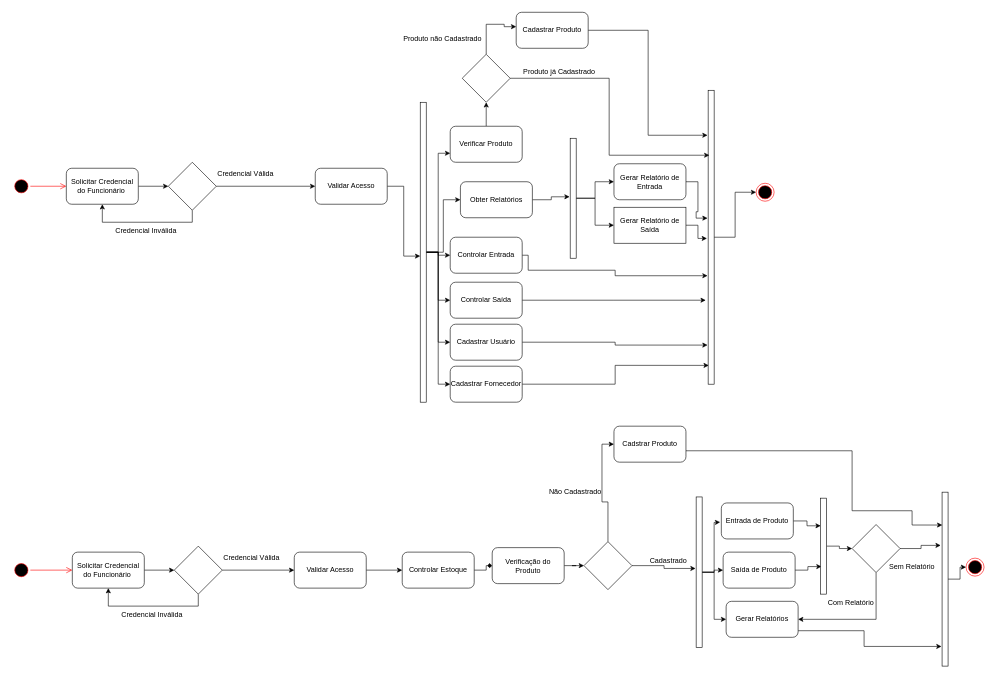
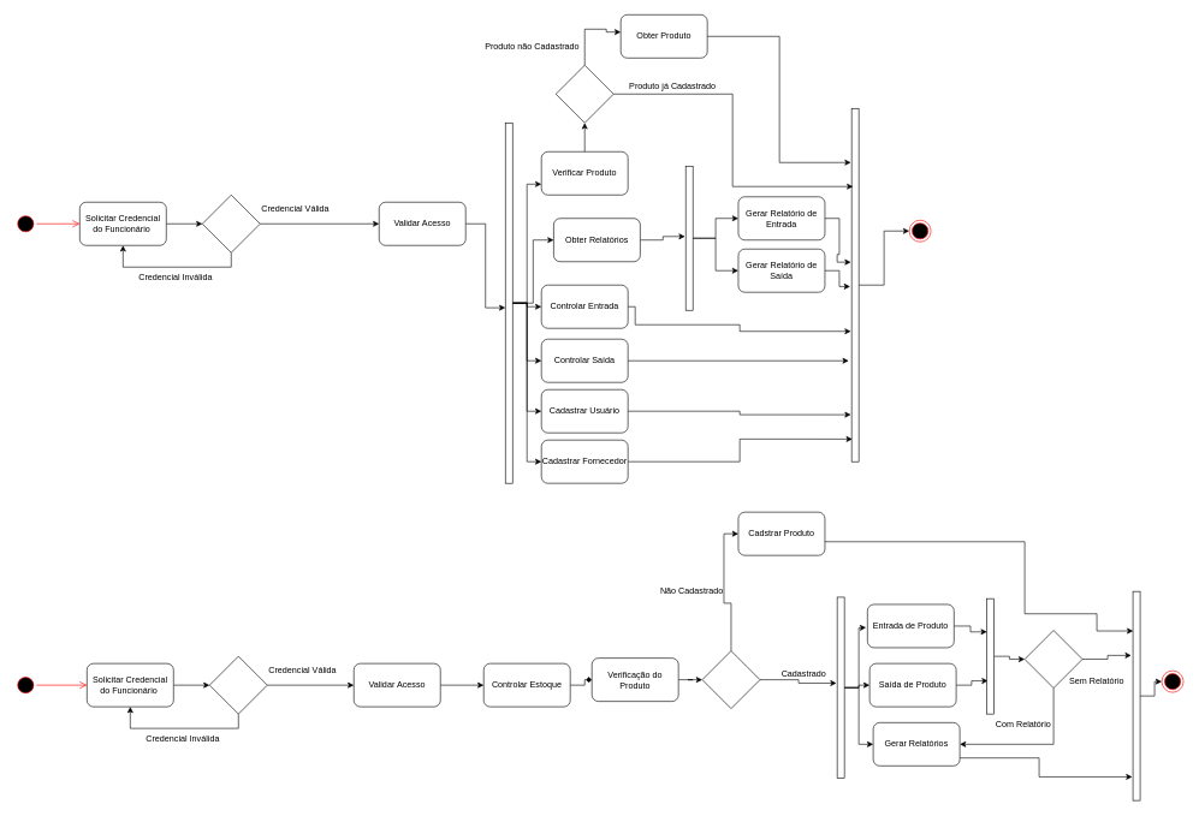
  <mxCell id="0" />
  <mxCell id="1" parent="0" />
  <mxCell id="2" value="" style="ellipse;html=1;shape=startState;fillColor=#000000;strokeColor=#ff0000;" parent="1" vertex="1"><mxGeometry x="20" y="295" width="30" height="30" as="geometry" /></mxCell>
  <mxCell id="3" value="" style="edgeStyle=orthogonalEdgeStyle;html=1;verticalAlign=bottom;endArrow=open;endSize=8;strokeColor=#ff0000;entryX=0;entryY=0.5;entryDx=0;entryDy=0;exitX=1;exitY=0.5;exitDx=0;exitDy=0;" parent="1" source="2" target="5" edge="1"><mxGeometry relative="1" as="geometry"><mxPoint x="100" y="310" as="targetPoint" /></mxGeometry></mxCell>
  <mxCell id="4" value="" style="edgeStyle=orthogonalEdgeStyle;rounded=0;orthogonalLoop=1;jettySize=auto;html=1;" parent="1" source="5" target="10" edge="1"><mxGeometry relative="1" as="geometry" /></mxCell>
  <mxCell id="5" value="Solicitar Credencial do Funcionário&amp;nbsp;" style="rounded=1;whiteSpace=wrap;html=1;" parent="1" vertex="1"><mxGeometry x="110" y="280" width="120" height="60" as="geometry" /></mxCell>
  <mxCell id="6" value="" style="edgeStyle=orthogonalEdgeStyle;rounded=0;orthogonalLoop=1;jettySize=auto;html=1;entryX=0;entryY=0.513;entryDx=0;entryDy=0;entryPerimeter=0;" parent="1" source="7" target="21" edge="1"><mxGeometry relative="1" as="geometry"><mxPoint x="725" y="310" as="targetPoint" /></mxGeometry></mxCell>
  <mxCell id="7" value="Validar Acesso" style="rounded=1;whiteSpace=wrap;html=1;" parent="1" vertex="1"><mxGeometry x="525" y="280" width="120" height="60" as="geometry" /></mxCell>
  <mxCell id="8" value="" style="edgeStyle=orthogonalEdgeStyle;rounded=0;orthogonalLoop=1;jettySize=auto;html=1;" parent="1" source="10" target="7" edge="1"><mxGeometry relative="1" as="geometry" /></mxCell>
  <mxCell id="9" style="edgeStyle=orthogonalEdgeStyle;rounded=0;orthogonalLoop=1;jettySize=auto;html=1;exitX=0.5;exitY=1;exitDx=0;exitDy=0;entryX=0.5;entryY=1;entryDx=0;entryDy=0;" parent="1" source="10" target="5" edge="1"><mxGeometry relative="1" as="geometry" /></mxCell>
  <mxCell id="10" value="" style="rhombus;whiteSpace=wrap;html=1;" parent="1" vertex="1"><mxGeometry x="280" y="270" width="80" height="80" as="geometry" /></mxCell>
  <mxCell id="11" value="Credencial Válida" style="text;html=1;resizable=0;points=[];autosize=1;align=left;verticalAlign=top;spacingTop=-4;" parent="1" vertex="1"><mxGeometry x="360" y="280" width="110" height="20" as="geometry" /></mxCell>
  <mxCell id="12" value="Credencial Inválida" style="text;html=1;resizable=0;points=[];autosize=1;align=left;verticalAlign=top;spacingTop=-4;" parent="1" vertex="1"><mxGeometry x="190" y="375" width="120" height="20" as="geometry" /></mxCell>
  <mxCell id="13" style="edgeStyle=orthogonalEdgeStyle;rounded=0;orthogonalLoop=1;jettySize=auto;html=1;entryX=0.5;entryY=1;entryDx=0;entryDy=0;" parent="1" source="14" target="37" edge="1"><mxGeometry relative="1" as="geometry" /></mxCell>
  <mxCell id="14" value="Verificar Produto" style="rounded=1;whiteSpace=wrap;html=1;" parent="1" vertex="1"><mxGeometry x="750" y="210" width="120" height="60" as="geometry" /></mxCell>
  <mxCell id="15" style="edgeStyle=orthogonalEdgeStyle;rounded=0;orthogonalLoop=1;jettySize=auto;html=1;entryX=0;entryY=0.75;entryDx=0;entryDy=0;" parent="1" source="21" target="14" edge="1"><mxGeometry relative="1" as="geometry" /></mxCell>
  <mxCell id="16" style="edgeStyle=orthogonalEdgeStyle;rounded=0;orthogonalLoop=1;jettySize=auto;html=1;entryX=0;entryY=0.5;entryDx=0;entryDy=0;" parent="1" source="21" target="23" edge="1"><mxGeometry relative="1" as="geometry" /></mxCell>
  <mxCell id="17" style="edgeStyle=orthogonalEdgeStyle;rounded=0;orthogonalLoop=1;jettySize=auto;html=1;entryX=0;entryY=0.5;entryDx=0;entryDy=0;" parent="1" source="21" target="25" edge="1"><mxGeometry relative="1" as="geometry" /></mxCell>
  <mxCell id="18" style="edgeStyle=orthogonalEdgeStyle;rounded=0;orthogonalLoop=1;jettySize=auto;html=1;entryX=0;entryY=0.5;entryDx=0;entryDy=0;" parent="1" source="21" target="79" edge="1"><mxGeometry relative="1" as="geometry" /></mxCell>
  <mxCell id="19" style="edgeStyle=orthogonalEdgeStyle;rounded=0;orthogonalLoop=1;jettySize=auto;html=1;entryX=0;entryY=0.5;entryDx=0;entryDy=0;" parent="1" source="21" target="88" edge="1"><mxGeometry relative="1" as="geometry" /></mxCell>
  <mxCell id="20" style="edgeStyle=orthogonalEdgeStyle;rounded=0;orthogonalLoop=1;jettySize=auto;html=1;entryX=0;entryY=0.5;entryDx=0;entryDy=0;" parent="1" source="21" target="90" edge="1"><mxGeometry relative="1" as="geometry" /></mxCell>
  <mxCell id="21" value="" style="html=1;points=[];perimeter=orthogonalPerimeter;" parent="1" vertex="1"><mxGeometry x="700" y="170" width="10" height="500" as="geometry" /></mxCell>
  <mxCell id="22" style="edgeStyle=orthogonalEdgeStyle;rounded=0;orthogonalLoop=1;jettySize=auto;html=1;exitX=1;exitY=0.5;exitDx=0;exitDy=0;entryX=-0.1;entryY=0.488;entryDx=0;entryDy=0;entryPerimeter=0;" parent="1" source="23" target="28" edge="1"><mxGeometry relative="1" as="geometry" /></mxCell>
  <mxCell id="23" value="Obter Relatórios" style="rounded=1;whiteSpace=wrap;html=1;" parent="1" vertex="1"><mxGeometry x="767" y="302.5" width="120" height="60" as="geometry" /></mxCell>
  <mxCell id="24" style="edgeStyle=orthogonalEdgeStyle;rounded=0;orthogonalLoop=1;jettySize=auto;html=1;entryX=-0.1;entryY=0.631;entryDx=0;entryDy=0;entryPerimeter=0;exitX=1;exitY=0.5;exitDx=0;exitDy=0;" parent="1" source="25" target="34" edge="1"><mxGeometry relative="1" as="geometry"><mxPoint x="880" y="425" as="sourcePoint" /><Array as="points"><mxPoint x="880" y="425" /><mxPoint x="880" y="450" /><mxPoint x="1025" y="450" /><mxPoint x="1025" y="459" /></Array></mxGeometry></mxCell>
  <mxCell id="25" value="Controlar Entrada" style="rounded=1;whiteSpace=wrap;html=1;" parent="1" vertex="1"><mxGeometry x="750" y="395" width="120" height="60" as="geometry" /></mxCell>
  <mxCell id="26" style="edgeStyle=orthogonalEdgeStyle;rounded=0;orthogonalLoop=1;jettySize=auto;html=1;entryX=0;entryY=0.5;entryDx=0;entryDy=0;" parent="1" source="28" target="30" edge="1"><mxGeometry relative="1" as="geometry" /></mxCell>
  <mxCell id="27" style="edgeStyle=orthogonalEdgeStyle;rounded=0;orthogonalLoop=1;jettySize=auto;html=1;entryX=0;entryY=0.5;entryDx=0;entryDy=0;" parent="1" source="28" target="32" edge="1"><mxGeometry relative="1" as="geometry" /></mxCell>
  <mxCell id="28" value="" style="html=1;points=[];perimeter=orthogonalPerimeter;" parent="1" vertex="1"><mxGeometry x="950" y="230" width="10" height="200" as="geometry" /></mxCell>
  <mxCell id="29" style="edgeStyle=orthogonalEdgeStyle;rounded=0;orthogonalLoop=1;jettySize=auto;html=1;entryX=-0.1;entryY=0.435;entryDx=0;entryDy=0;entryPerimeter=0;" parent="1" source="30" target="34" edge="1"><mxGeometry relative="1" as="geometry" /></mxCell>
  <mxCell id="30" value="Gerar Relatório de Entrada" style="rounded=1;whiteSpace=wrap;html=1;" parent="1" vertex="1"><mxGeometry x="1023" y="272.5" width="120" height="60" as="geometry" /></mxCell>
  <mxCell id="31" value="" style="edgeStyle=orthogonalEdgeStyle;rounded=0;orthogonalLoop=1;jettySize=auto;html=1;entryX=-0.2;entryY=0.504;entryDx=0;entryDy=0;entryPerimeter=0;" parent="1" source="32" target="34" edge="1"><mxGeometry relative="1" as="geometry"><mxPoint x="1223" y="375" as="targetPoint" /></mxGeometry></mxCell>
- <mxCell id="32" value="Gerar Relatório de Saída" style="whiteSpace=wrap;html=1;rounded=0;" parent="1" vertex="1"><mxGeometry x="1023" y="345" width="120" height="60" as="geometry" /></mxCell>
+ <mxCell id="32" value="Gerar Relatório de Saída" style="rounded=1;whiteSpace=wrap;html=1;" parent="1" vertex="1"><mxGeometry x="1023" y="345" width="120" height="60" as="geometry" /></mxCell>
  <mxCell id="33" style="edgeStyle=orthogonalEdgeStyle;rounded=0;orthogonalLoop=1;jettySize=auto;html=1;entryX=0;entryY=0.5;entryDx=0;entryDy=0;" parent="1" source="34" target="42" edge="1"><mxGeometry relative="1" as="geometry" /></mxCell>
  <mxCell id="34" value="" style="html=1;points=[];perimeter=orthogonalPerimeter;" parent="1" vertex="1"><mxGeometry x="1180" y="150" width="10" height="490" as="geometry" /></mxCell>
  <mxCell id="35" style="edgeStyle=orthogonalEdgeStyle;rounded=0;orthogonalLoop=1;jettySize=auto;html=1;exitX=1;exitY=0.5;exitDx=0;exitDy=0;entryX=0.2;entryY=0.221;entryDx=0;entryDy=0;entryPerimeter=0;" parent="1" source="37" target="34" edge="1"><mxGeometry relative="1" as="geometry" /></mxCell>
  <mxCell id="36" style="edgeStyle=orthogonalEdgeStyle;rounded=0;orthogonalLoop=1;jettySize=auto;html=1;entryX=0;entryY=0.4;entryDx=0;entryDy=0;entryPerimeter=0;" parent="1" source="37" target="39" edge="1"><mxGeometry relative="1" as="geometry"><Array as="points"><mxPoint x="810" y="40" /><mxPoint x="840" y="40" /><mxPoint x="840" y="44" /></Array></mxGeometry></mxCell>
  <mxCell id="37" value="" style="rhombus;whiteSpace=wrap;html=1;" parent="1" vertex="1"><mxGeometry x="770" y="90" width="80" height="80" as="geometry" /></mxCell>
  <mxCell id="38" value="" style="edgeStyle=orthogonalEdgeStyle;rounded=0;orthogonalLoop=1;jettySize=auto;html=1;entryX=-0.1;entryY=0.153;entryDx=0;entryDy=0;entryPerimeter=0;" parent="1" source="39" target="34" edge="1"><mxGeometry relative="1" as="geometry"><mxPoint x="1060" y="50" as="targetPoint" /></mxGeometry></mxCell>
- <mxCell id="39" value="Cadastrar Produto" style="rounded=1;whiteSpace=wrap;html=1;" parent="1" vertex="1"><mxGeometry x="860" y="20" width="120" height="60" as="geometry" /></mxCell>
+ <mxCell id="39" value="Obter Produto" style="rounded=1;whiteSpace=wrap;html=1;" parent="1" vertex="1"><mxGeometry x="860" y="20" width="120" height="60" as="geometry" /></mxCell>
  <mxCell id="40" value="Produto já Cadastrado" style="text;html=1;resizable=0;points=[];autosize=1;align=left;verticalAlign=top;spacingTop=-4;" parent="1" vertex="1"><mxGeometry x="870" y="110" width="140" height="20" as="geometry" /></mxCell>
  <mxCell id="41" value="Produto não Cadastrado" style="text;html=1;resizable=0;points=[];autosize=1;align=left;verticalAlign=top;spacingTop=-4;" parent="1" vertex="1"><mxGeometry x="670" y="55" width="150" height="20" as="geometry" /></mxCell>
  <mxCell id="42" value="" style="ellipse;html=1;shape=endState;fillColor=#000000;strokeColor=#ff0000;" parent="1" vertex="1"><mxGeometry x="1260" y="305" width="30" height="30" as="geometry" /></mxCell>
  <mxCell id="43" value="" style="edgeStyle=orthogonalEdgeStyle;html=1;verticalAlign=bottom;endArrow=open;endSize=8;strokeColor=#ff0000;entryX=0;entryY=0.5;entryDx=0;entryDy=0;exitX=1;exitY=0.5;exitDx=0;exitDy=0;" parent="1" source="53" target="45" edge="1"><mxGeometry relative="1" as="geometry"><mxPoint x="110" y="950" as="targetPoint" /><mxPoint x="60" y="950" as="sourcePoint" /></mxGeometry></mxCell>
  <mxCell id="44" value="" style="edgeStyle=orthogonalEdgeStyle;rounded=0;orthogonalLoop=1;jettySize=auto;html=1;" parent="1" source="45" target="50" edge="1"><mxGeometry relative="1" as="geometry" /></mxCell>
  <mxCell id="45" value="Solicitar Credencial do Funcionário&amp;nbsp;" style="rounded=1;whiteSpace=wrap;html=1;" parent="1" vertex="1"><mxGeometry x="120" y="920" width="120" height="60" as="geometry" /></mxCell>
  <mxCell id="46" value="" style="edgeStyle=orthogonalEdgeStyle;rounded=0;orthogonalLoop=1;jettySize=auto;html=1;" parent="1" source="47" target="55" edge="1"><mxGeometry relative="1" as="geometry" /></mxCell>
  <mxCell id="47" value="Validar Acesso" style="rounded=1;whiteSpace=wrap;html=1;" parent="1" vertex="1"><mxGeometry x="490" y="920" width="120" height="60" as="geometry" /></mxCell>
  <mxCell id="48" value="" style="edgeStyle=orthogonalEdgeStyle;rounded=0;orthogonalLoop=1;jettySize=auto;html=1;" parent="1" source="50" target="47" edge="1"><mxGeometry relative="1" as="geometry" /></mxCell>
  <mxCell id="49" style="edgeStyle=orthogonalEdgeStyle;rounded=0;orthogonalLoop=1;jettySize=auto;html=1;exitX=0.5;exitY=1;exitDx=0;exitDy=0;entryX=0.5;entryY=1;entryDx=0;entryDy=0;" parent="1" source="50" target="45" edge="1"><mxGeometry relative="1" as="geometry" /></mxCell>
  <mxCell id="50" value="" style="rhombus;whiteSpace=wrap;html=1;" parent="1" vertex="1"><mxGeometry x="290" y="910" width="80" height="80" as="geometry" /></mxCell>
  <mxCell id="51" value="Credencial Válida" style="text;html=1;resizable=0;points=[];autosize=1;align=left;verticalAlign=top;spacingTop=-4;" parent="1" vertex="1"><mxGeometry x="370" y="920" width="110" height="20" as="geometry" /></mxCell>
  <mxCell id="52" value="Credencial Inválida" style="text;html=1;resizable=0;points=[];autosize=1;align=left;verticalAlign=top;spacingTop=-4;" parent="1" vertex="1"><mxGeometry x="200" y="1015" width="120" height="20" as="geometry" /></mxCell>
  <mxCell id="53" value="" style="ellipse;html=1;shape=startState;fillColor=#000000;strokeColor=#ff0000;" parent="1" vertex="1"><mxGeometry x="20" y="935" width="30" height="30" as="geometry" /></mxCell>
  <mxCell id="54" value="" style="edgeStyle=orthogonalEdgeStyle;rounded=0;orthogonalLoop=1;jettySize=auto;html=1;endArrow=diamond;" parent="1" source="55" target="57" edge="1"><mxGeometry relative="1" as="geometry" /></mxCell>
  <mxCell id="55" value="Controlar Estoque" style="rounded=1;whiteSpace=wrap;html=1;" parent="1" vertex="1"><mxGeometry x="670" y="920" width="120" height="60" as="geometry" /></mxCell>
  <mxCell id="56" value="" style="edgeStyle=orthogonalEdgeStyle;rounded=0;orthogonalLoop=1;jettySize=auto;html=1;" parent="1" source="57" target="60" edge="1"><mxGeometry relative="1" as="geometry" /></mxCell>
  <mxCell id="57" value="Verificação do Produto" style="rounded=1;whiteSpace=wrap;html=1;" parent="1" vertex="1"><mxGeometry x="820" y="912.5" width="120" height="60" as="geometry" /></mxCell>
  <mxCell id="58" style="edgeStyle=orthogonalEdgeStyle;rounded=0;orthogonalLoop=1;jettySize=auto;html=1;entryX=-0.1;entryY=0.475;entryDx=0;entryDy=0;entryPerimeter=0;" parent="1" source="60" target="66" edge="1"><mxGeometry relative="1" as="geometry" /></mxCell>
  <mxCell id="59" style="edgeStyle=orthogonalEdgeStyle;rounded=0;orthogonalLoop=1;jettySize=auto;html=1;entryX=0;entryY=0.5;entryDx=0;entryDy=0;" parent="1" source="60" target="62" edge="1"><mxGeometry relative="1" as="geometry" /></mxCell>
  <mxCell id="60" value="" style="rhombus;whiteSpace=wrap;html=1;" parent="1" vertex="1"><mxGeometry x="973" y="902.5" width="80" height="80" as="geometry" /></mxCell>
  <mxCell id="61" style="edgeStyle=orthogonalEdgeStyle;rounded=0;orthogonalLoop=1;jettySize=auto;html=1;entryX=0.033;entryY=0.189;entryDx=0;entryDy=0;entryPerimeter=0;" parent="1" source="62" target="84" edge="1"><mxGeometry relative="1" as="geometry"><Array as="points"><mxPoint x="1420" y="751" /><mxPoint x="1420" y="851" /><mxPoint x="1520" y="851" /><mxPoint x="1520" y="875" /></Array></mxGeometry></mxCell>
  <mxCell id="62" value="Cadstrar Produto" style="rounded=1;whiteSpace=wrap;html=1;" parent="1" vertex="1"><mxGeometry x="1023" y="710" width="120" height="60" as="geometry" /></mxCell>
  <mxCell id="63" style="edgeStyle=orthogonalEdgeStyle;rounded=0;orthogonalLoop=1;jettySize=auto;html=1;" parent="1" source="66" edge="1"><mxGeometry relative="1" as="geometry"><mxPoint x="1200" y="870" as="targetPoint" /></mxGeometry></mxCell>
  <mxCell id="64" style="edgeStyle=orthogonalEdgeStyle;rounded=0;orthogonalLoop=1;jettySize=auto;html=1;entryX=0;entryY=0.5;entryDx=0;entryDy=0;" parent="1" source="66" target="72" edge="1"><mxGeometry relative="1" as="geometry" /></mxCell>
  <mxCell id="65" style="edgeStyle=orthogonalEdgeStyle;rounded=0;orthogonalLoop=1;jettySize=auto;html=1;entryX=0;entryY=0.5;entryDx=0;entryDy=0;" parent="1" source="66" target="70" edge="1"><mxGeometry relative="1" as="geometry" /></mxCell>
  <mxCell id="66" value="" style="html=1;points=[];perimeter=orthogonalPerimeter;" parent="1" vertex="1"><mxGeometry x="1160" y="828" width="10" height="251" as="geometry" /></mxCell>
  <mxCell id="67" style="edgeStyle=orthogonalEdgeStyle;rounded=0;orthogonalLoop=1;jettySize=auto;html=1;entryX=0.017;entryY=0.288;entryDx=0;entryDy=0;entryPerimeter=0;" parent="1" source="68" target="76" edge="1"><mxGeometry relative="1" as="geometry" /></mxCell>
  <mxCell id="68" value="Entrada de Produto" style="rounded=1;whiteSpace=wrap;html=1;" parent="1" vertex="1"><mxGeometry x="1202" y="838" width="120" height="60" as="geometry" /></mxCell>
  <mxCell id="69" style="edgeStyle=orthogonalEdgeStyle;rounded=0;orthogonalLoop=1;jettySize=auto;html=1;entryX=0.15;entryY=0.713;entryDx=0;entryDy=0;entryPerimeter=0;" parent="1" source="70" target="76" edge="1"><mxGeometry relative="1" as="geometry" /></mxCell>
  <mxCell id="70" value="Saída de Produto" style="rounded=1;whiteSpace=wrap;html=1;" parent="1" vertex="1"><mxGeometry x="1205" y="920" width="120" height="60" as="geometry" /></mxCell>
  <mxCell id="71" style="edgeStyle=orthogonalEdgeStyle;rounded=0;orthogonalLoop=1;jettySize=auto;html=1;entryX=-0.1;entryY=0.887;entryDx=0;entryDy=0;entryPerimeter=0;" parent="1" source="72" target="84" edge="1"><mxGeometry relative="1" as="geometry"><Array as="points"><mxPoint x="1440" y="1051" /><mxPoint x="1440" y="1077" /></Array></mxGeometry></mxCell>
  <mxCell id="72" value="Gerar Relatórios" style="rounded=1;whiteSpace=wrap;html=1;" parent="1" vertex="1"><mxGeometry x="1210" y="1002" width="120" height="60" as="geometry" /></mxCell>
  <mxCell id="73" value="Não Cadastrado" style="text;html=1;resizable=0;points=[];autosize=1;align=left;verticalAlign=top;spacingTop=-4;" parent="1" vertex="1"><mxGeometry x="913" y="810" width="100" height="20" as="geometry" /></mxCell>
  <mxCell id="74" value="Cadastrado" style="text;html=1;resizable=0;points=[];autosize=1;align=left;verticalAlign=top;spacingTop=-4;" parent="1" vertex="1"><mxGeometry x="1081" y="924" width="80" height="20" as="geometry" /></mxCell>
  <mxCell id="75" style="edgeStyle=orthogonalEdgeStyle;rounded=0;orthogonalLoop=1;jettySize=auto;html=1;entryX=0;entryY=0.5;entryDx=0;entryDy=0;" parent="1" source="76" target="82" edge="1"><mxGeometry relative="1" as="geometry" /></mxCell>
  <mxCell id="76" value="" style="html=1;points=[];perimeter=orthogonalPerimeter;" parent="1" vertex="1"><mxGeometry x="1367.5" y="830" width="10" height="160" as="geometry" /></mxCell>
  <mxCell id="77" value="" style="ellipse;html=1;shape=endState;fillColor=#000000;strokeColor=#ff0000;" parent="1" vertex="1"><mxGeometry x="1610" y="930" width="30" height="30" as="geometry" /></mxCell>
  <mxCell id="78" style="edgeStyle=orthogonalEdgeStyle;rounded=0;orthogonalLoop=1;jettySize=auto;html=1;" parent="1" source="79" edge="1"><mxGeometry relative="1" as="geometry"><mxPoint x="1176" y="500" as="targetPoint" /></mxGeometry></mxCell>
  <mxCell id="79" value="Controlar Saída" style="rounded=1;whiteSpace=wrap;html=1;" parent="1" vertex="1"><mxGeometry x="750" y="470" width="120" height="60" as="geometry" /></mxCell>
  <mxCell id="80" style="edgeStyle=orthogonalEdgeStyle;rounded=0;orthogonalLoop=1;jettySize=auto;html=1;entryX=1;entryY=0.5;entryDx=0;entryDy=0;" parent="1" source="82" target="72" edge="1"><mxGeometry relative="1" as="geometry"><Array as="points"><mxPoint x="1460" y="1032" /></Array></mxGeometry></mxCell>
  <mxCell id="81" value="" style="edgeStyle=orthogonalEdgeStyle;rounded=0;orthogonalLoop=1;jettySize=auto;html=1;entryX=-0.233;entryY=0.306;entryDx=0;entryDy=0;entryPerimeter=0;" parent="1" source="82" target="84" edge="1"><mxGeometry relative="1" as="geometry"><mxPoint x="1580" y="914" as="targetPoint" /></mxGeometry></mxCell>
  <mxCell id="82" value="" style="rhombus;whiteSpace=wrap;html=1;" parent="1" vertex="1"><mxGeometry x="1420" y="874" width="80" height="80" as="geometry" /></mxCell>
  <mxCell id="83" style="edgeStyle=orthogonalEdgeStyle;rounded=0;orthogonalLoop=1;jettySize=auto;html=1;entryX=0;entryY=0.5;entryDx=0;entryDy=0;" parent="1" source="84" target="77" edge="1"><mxGeometry relative="1" as="geometry" /></mxCell>
  <mxCell id="84" value="" style="html=1;points=[];perimeter=orthogonalPerimeter;" parent="1" vertex="1"><mxGeometry x="1570" y="820" width="10" height="290" as="geometry" /></mxCell>
  <mxCell id="85" value="Com Relatório" style="text;html=1;resizable=0;points=[];autosize=1;align=left;verticalAlign=top;spacingTop=-4;" parent="1" vertex="1"><mxGeometry x="1377.5" y="995" width="90" height="20" as="geometry" /></mxCell>
  <mxCell id="86" value="Sem Relatório" style="text;html=1;resizable=0;points=[];autosize=1;align=left;verticalAlign=top;spacingTop=-4;" parent="1" vertex="1"><mxGeometry x="1480" y="935" width="90" height="20" as="geometry" /></mxCell>
  <mxCell id="87" style="edgeStyle=orthogonalEdgeStyle;rounded=0;orthogonalLoop=1;jettySize=auto;html=1;entryX=-0.1;entryY=0.867;entryDx=0;entryDy=0;entryPerimeter=0;" parent="1" source="88" target="34" edge="1"><mxGeometry relative="1" as="geometry" /></mxCell>
  <mxCell id="88" value="Cadastrar Usuário" style="rounded=1;whiteSpace=wrap;html=1;" parent="1" vertex="1"><mxGeometry x="750" y="540" width="120" height="60" as="geometry" /></mxCell>
  <mxCell id="89" style="edgeStyle=orthogonalEdgeStyle;rounded=0;orthogonalLoop=1;jettySize=auto;html=1;entryX=0.1;entryY=0.936;entryDx=0;entryDy=0;entryPerimeter=0;" parent="1" source="90" target="34" edge="1"><mxGeometry relative="1" as="geometry" /></mxCell>
  <mxCell id="90" value="Cadastrar Fornecedor" style="rounded=1;whiteSpace=wrap;html=1;" parent="1" vertex="1"><mxGeometry x="750" y="610" width="120" height="60" as="geometry" /></mxCell>
